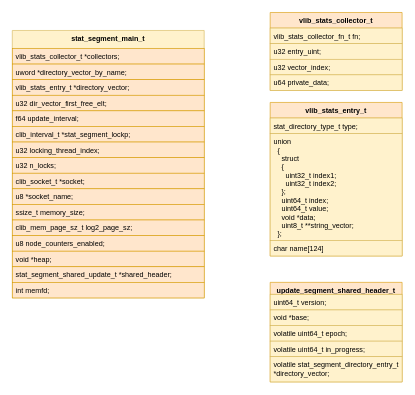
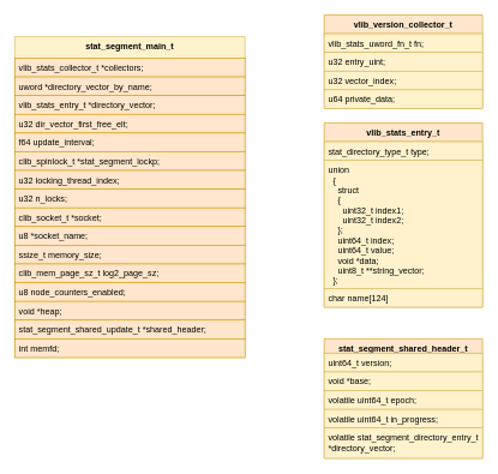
  <mxCell id="0" />
  <mxCell id="1" parent="0" />
  <mxCell id="2" value="stat_segment_main_t" style="swimlane;fontStyle=1;align=center;verticalAlign=top;childLayout=stackLayout;horizontal=1;startSize=30;horizontalStack=0;resizeParent=1;resizeParentMax=0;resizeLast=0;collapsible=1;marginBottom=0;fillColor=#fff2cc;strokeColor=#d6b656;" parent="1" vertex="1"><mxGeometry x="20" y="50" width="320" height="446" as="geometry" /></mxCell>
  <mxCell id="3" value="vlib_stats_collector_t *collectors;" style="text;strokeColor=#d79b00;fillColor=#ffe6cc;align=left;verticalAlign=top;spacingLeft=4;spacingRight=4;overflow=hidden;rotatable=0;points=[[0,0.5],[1,0.5]];portConstraint=eastwest;" parent="2" vertex="1"><mxGeometry y="30" width="320" height="26" as="geometry" /></mxCell>
  <mxCell id="4" value="uword *directory_vector_by_name;" style="text;strokeColor=#d79b00;fillColor=#ffe6cc;align=left;verticalAlign=top;spacingLeft=4;spacingRight=4;overflow=hidden;rotatable=0;points=[[0,0.5],[1,0.5]];portConstraint=eastwest;" parent="2" vertex="1"><mxGeometry y="56" width="320" height="26" as="geometry" /></mxCell>
  <mxCell id="5" value="vlib_stats_entry_t *directory_vector;" style="text;strokeColor=#d79b00;fillColor=#ffe6cc;align=left;verticalAlign=top;spacingLeft=4;spacingRight=4;overflow=hidden;rotatable=0;points=[[0,0.5],[1,0.5]];portConstraint=eastwest;" parent="2" vertex="1"><mxGeometry y="82" width="320" height="26" as="geometry" /></mxCell>
  <mxCell id="6" value="u32 dir_vector_first_free_elt;" style="text;strokeColor=#d79b00;fillColor=#ffe6cc;align=left;verticalAlign=top;spacingLeft=4;spacingRight=4;overflow=hidden;rotatable=0;points=[[0,0.5],[1,0.5]];portConstraint=eastwest;" parent="2" vertex="1"><mxGeometry y="108" width="320" height="26" as="geometry" /></mxCell>
  <mxCell id="7" value="f64 update_interval;" style="text;strokeColor=#d79b00;fillColor=#ffe6cc;align=left;verticalAlign=top;spacingLeft=4;spacingRight=4;overflow=hidden;rotatable=0;points=[[0,0.5],[1,0.5]];portConstraint=eastwest;" parent="2" vertex="1"><mxGeometry y="134" width="320" height="26" as="geometry" /></mxCell>
- <mxCell id="8" value="clib_interval_t *stat_segment_lockp;" style="text;strokeColor=#d79b00;fillColor=#ffe6cc;align=left;verticalAlign=top;spacingLeft=4;spacingRight=4;overflow=hidden;rotatable=0;points=[[0,0.5],[1,0.5]];portConstraint=eastwest;" parent="2" vertex="1"><mxGeometry y="160" width="320" height="26" as="geometry" /></mxCell>
+ <mxCell id="8" value="clib_spinlock_t *stat_segment_lockp;" style="text;strokeColor=#d79b00;fillColor=#ffe6cc;align=left;verticalAlign=top;spacingLeft=4;spacingRight=4;overflow=hidden;rotatable=0;points=[[0,0.5],[1,0.5]];portConstraint=eastwest;" parent="2" vertex="1"><mxGeometry y="160" width="320" height="26" as="geometry" /></mxCell>
  <mxCell id="9" value="u32 locking_thread_index;" style="text;strokeColor=#d79b00;fillColor=#ffe6cc;align=left;verticalAlign=top;spacingLeft=4;spacingRight=4;overflow=hidden;rotatable=0;points=[[0,0.5],[1,0.5]];portConstraint=eastwest;" parent="2" vertex="1"><mxGeometry y="186" width="320" height="26" as="geometry" /></mxCell>
  <mxCell id="10" value="u32 n_locks;" style="text;strokeColor=#d79b00;fillColor=#ffe6cc;align=left;verticalAlign=top;spacingLeft=4;spacingRight=4;overflow=hidden;rotatable=0;points=[[0,0.5],[1,0.5]];portConstraint=eastwest;" parent="2" vertex="1"><mxGeometry y="212" width="320" height="26" as="geometry" /></mxCell>
  <mxCell id="11" value="clib_socket_t *socket;" style="text;strokeColor=#d79b00;fillColor=#ffe6cc;align=left;verticalAlign=top;spacingLeft=4;spacingRight=4;overflow=hidden;rotatable=0;points=[[0,0.5],[1,0.5]];portConstraint=eastwest;" parent="2" vertex="1"><mxGeometry y="238" width="320" height="26" as="geometry" /></mxCell>
  <mxCell id="12" value="u8 *socket_name;" style="text;strokeColor=#d79b00;fillColor=#ffe6cc;align=left;verticalAlign=top;spacingLeft=4;spacingRight=4;overflow=hidden;rotatable=0;points=[[0,0.5],[1,0.5]];portConstraint=eastwest;" parent="2" vertex="1"><mxGeometry y="264" width="320" height="26" as="geometry" /></mxCell>
  <mxCell id="13" value="ssize_t memory_size;" style="text;strokeColor=#d79b00;fillColor=#ffe6cc;align=left;verticalAlign=top;spacingLeft=4;spacingRight=4;overflow=hidden;rotatable=0;points=[[0,0.5],[1,0.5]];portConstraint=eastwest;" parent="2" vertex="1"><mxGeometry y="290" width="320" height="26" as="geometry" /></mxCell>
  <mxCell id="14" value="clib_mem_page_sz_t log2_page_sz;" style="text;strokeColor=#d79b00;fillColor=#ffe6cc;align=left;verticalAlign=top;spacingLeft=4;spacingRight=4;overflow=hidden;rotatable=0;points=[[0,0.5],[1,0.5]];portConstraint=eastwest;" parent="2" vertex="1"><mxGeometry y="316" width="320" height="26" as="geometry" /></mxCell>
  <mxCell id="15" value="u8 node_counters_enabled;" style="text;strokeColor=#d79b00;fillColor=#ffe6cc;align=left;verticalAlign=top;spacingLeft=4;spacingRight=4;overflow=hidden;rotatable=0;points=[[0,0.5],[1,0.5]];portConstraint=eastwest;" parent="2" vertex="1"><mxGeometry y="342" width="320" height="26" as="geometry" /></mxCell>
  <mxCell id="16" value="void *heap;" style="text;strokeColor=#d79b00;fillColor=#ffe6cc;align=left;verticalAlign=top;spacingLeft=4;spacingRight=4;overflow=hidden;rotatable=0;points=[[0,0.5],[1,0.5]];portConstraint=eastwest;" parent="2" vertex="1"><mxGeometry y="368" width="320" height="26" as="geometry" /></mxCell>
  <mxCell id="17" value="stat_segment_shared_update_t *shared_header;" style="text;strokeColor=#d79b00;fillColor=#ffe6cc;align=left;verticalAlign=top;spacingLeft=4;spacingRight=4;overflow=hidden;rotatable=0;points=[[0,0.5],[1,0.5]];portConstraint=eastwest;" parent="2" vertex="1"><mxGeometry y="394" width="320" height="26" as="geometry" /></mxCell>
  <mxCell id="18" value="int memfd;" style="text;strokeColor=#d79b00;fillColor=#ffe6cc;align=left;verticalAlign=top;spacingLeft=4;spacingRight=4;overflow=hidden;rotatable=0;points=[[0,0.5],[1,0.5]];portConstraint=eastwest;" parent="2" vertex="1"><mxGeometry y="420" width="320" height="26" as="geometry" /></mxCell>
- <mxCell id="19" value="update_segment_shared_header_t" style="swimlane;fontStyle=1;align=center;verticalAlign=top;childLayout=stackLayout;horizontal=1;startSize=20;horizontalStack=0;resizeParent=1;resizeParentMax=0;resizeLast=0;collapsible=1;marginBottom=0;strokeColor=#d79b00;fillColor=#ffe6cc;" parent="1" vertex="1"><mxGeometry x="450" y="470" width="220" height="166" as="geometry" /></mxCell>
+ <mxCell id="19" value="stat_segment_shared_header_t" style="swimlane;fontStyle=1;align=center;verticalAlign=top;childLayout=stackLayout;horizontal=1;startSize=20;horizontalStack=0;resizeParent=1;resizeParentMax=0;resizeLast=0;collapsible=1;marginBottom=0;strokeColor=#d79b00;fillColor=#ffe6cc;" parent="1" vertex="1"><mxGeometry x="450" y="470" width="220" height="166" as="geometry" /></mxCell>
  <mxCell id="20" value="uint64_t version;" style="text;strokeColor=#d6b656;fillColor=#fff2cc;align=left;verticalAlign=top;spacingLeft=4;spacingRight=4;overflow=hidden;rotatable=0;points=[[0,0.5],[1,0.5]];portConstraint=eastwest;" parent="19" vertex="1"><mxGeometry y="20" width="220" height="26" as="geometry" /></mxCell>
  <mxCell id="21" value="void *base;" style="text;strokeColor=#d6b656;fillColor=#fff2cc;align=left;verticalAlign=top;spacingLeft=4;spacingRight=4;overflow=hidden;rotatable=0;points=[[0,0.5],[1,0.5]];portConstraint=eastwest;" parent="19" vertex="1"><mxGeometry y="46" width="220" height="26" as="geometry" /></mxCell>
  <mxCell id="22" value="volatile uint64_t epoch;" style="text;strokeColor=#d6b656;fillColor=#fff2cc;align=left;verticalAlign=top;spacingLeft=4;spacingRight=4;overflow=hidden;rotatable=0;points=[[0,0.5],[1,0.5]];portConstraint=eastwest;" parent="19" vertex="1"><mxGeometry y="72" width="220" height="26" as="geometry" /></mxCell>
  <mxCell id="23" value="volatile uint64_t in_progress;" style="text;strokeColor=#d6b656;fillColor=#fff2cc;align=left;verticalAlign=top;spacingLeft=4;spacingRight=4;overflow=hidden;rotatable=0;points=[[0,0.5],[1,0.5]];portConstraint=eastwest;" parent="19" vertex="1"><mxGeometry y="98" width="220" height="26" as="geometry" /></mxCell>
  <mxCell id="24" value="volatile stat_segment_directory_entry_t &#10;*directory_vector;" style="text;strokeColor=#d6b656;fillColor=#fff2cc;align=left;verticalAlign=top;spacingLeft=4;spacingRight=4;overflow=hidden;rotatable=0;points=[[0,0.5],[1,0.5]];portConstraint=eastwest;" parent="19" vertex="1"><mxGeometry y="124" width="220" height="42" as="geometry" /></mxCell>
- <mxCell id="25" value="vlib_stats_collector_t" style="swimlane;fontStyle=1;align=center;verticalAlign=top;childLayout=stackLayout;horizontal=1;startSize=26;horizontalStack=0;resizeParent=1;resizeParentMax=0;resizeLast=0;collapsible=1;marginBottom=0;strokeColor=#d79b00;fillColor=#ffe6cc;" vertex="1" parent="1"><mxGeometry x="450" y="20" width="220" height="130" as="geometry" /></mxCell>
- <mxCell id="26" value="vlib_stats_collector_fn_t fn;" style="text;strokeColor=#d6b656;fillColor=#fff2cc;align=left;verticalAlign=top;spacingLeft=4;spacingRight=4;overflow=hidden;rotatable=0;points=[[0,0.5],[1,0.5]];portConstraint=eastwest;" vertex="1" parent="25"><mxGeometry y="26" width="220" height="26" as="geometry" /></mxCell>
+ <mxCell id="25" value="vlib_version_collector_t" style="swimlane;fontStyle=1;align=center;verticalAlign=top;childLayout=stackLayout;horizontal=1;startSize=26;horizontalStack=0;resizeParent=1;resizeParentMax=0;resizeLast=0;collapsible=1;marginBottom=0;strokeColor=#d79b00;fillColor=#ffe6cc;" vertex="1" parent="1"><mxGeometry x="450" y="20" width="220" height="130" as="geometry" /></mxCell>
+ <mxCell id="26" value="vlib_stats_uword_fn_t fn;" style="text;strokeColor=#d6b656;fillColor=#fff2cc;align=left;verticalAlign=top;spacingLeft=4;spacingRight=4;overflow=hidden;rotatable=0;points=[[0,0.5],[1,0.5]];portConstraint=eastwest;" vertex="1" parent="25"><mxGeometry y="26" width="220" height="26" as="geometry" /></mxCell>
  <mxCell id="27" value="u32 entry_uint;" style="text;strokeColor=#d6b656;fillColor=#fff2cc;align=left;verticalAlign=top;spacingLeft=4;spacingRight=4;overflow=hidden;rotatable=0;points=[[0,0.5],[1,0.5]];portConstraint=eastwest;" vertex="1" parent="25"><mxGeometry y="52" width="220" height="26" as="geometry" /></mxCell>
  <mxCell id="28" value="u32 vector_index;" style="text;strokeColor=#d6b656;fillColor=#fff2cc;align=left;verticalAlign=top;spacingLeft=4;spacingRight=4;overflow=hidden;rotatable=0;points=[[0,0.5],[1,0.5]];portConstraint=eastwest;" vertex="1" parent="25"><mxGeometry y="78" width="220" height="26" as="geometry" /></mxCell>
  <mxCell id="29" value="u64 private_data;" style="text;strokeColor=#d6b656;fillColor=#fff2cc;align=left;verticalAlign=top;spacingLeft=4;spacingRight=4;overflow=hidden;rotatable=0;points=[[0,0.5],[1,0.5]];portConstraint=eastwest;" vertex="1" parent="25"><mxGeometry y="104" width="220" height="26" as="geometry" /></mxCell>
  <mxCell id="30" value="vlib_stats_entry_t" style="swimlane;fontStyle=1;align=center;verticalAlign=top;childLayout=stackLayout;horizontal=1;startSize=26;horizontalStack=0;resizeParent=1;resizeParentMax=0;resizeLast=0;collapsible=1;marginBottom=0;strokeColor=#d79b00;fillColor=#ffe6cc;" vertex="1" parent="1"><mxGeometry x="450" y="170" width="220" height="256" as="geometry" /></mxCell>
  <mxCell id="31" value="stat_directory_type_t type;" style="text;strokeColor=#d6b656;fillColor=#fff2cc;align=left;verticalAlign=top;spacingLeft=4;spacingRight=4;overflow=hidden;rotatable=0;points=[[0,0.5],[1,0.5]];portConstraint=eastwest;" vertex="1" parent="30"><mxGeometry y="26" width="220" height="26" as="geometry" /></mxCell>
  <mxCell id="32" value="union&#10;  {&#10;    struct&#10;    {&#10;      uint32_t index1;&#10;      uint32_t index2;&#10;    };&#10;    uint64_t index;&#10;    uint64_t value;&#10;    void *data;&#10;    uint8_t **string_vector;&#10;  };" style="text;strokeColor=#d6b656;fillColor=#fff2cc;align=left;verticalAlign=top;spacingLeft=4;spacingRight=4;overflow=hidden;rotatable=0;points=[[0,0.5],[1,0.5]];portConstraint=eastwest;" vertex="1" parent="30"><mxGeometry y="52" width="220" height="178" as="geometry" /></mxCell>
  <mxCell id="33" value="char name[124]" style="text;strokeColor=#d6b656;fillColor=#fff2cc;align=left;verticalAlign=top;spacingLeft=4;spacingRight=4;overflow=hidden;rotatable=0;points=[[0,0.5],[1,0.5]];portConstraint=eastwest;" vertex="1" parent="30"><mxGeometry y="230" width="220" height="26" as="geometry" /></mxCell>
